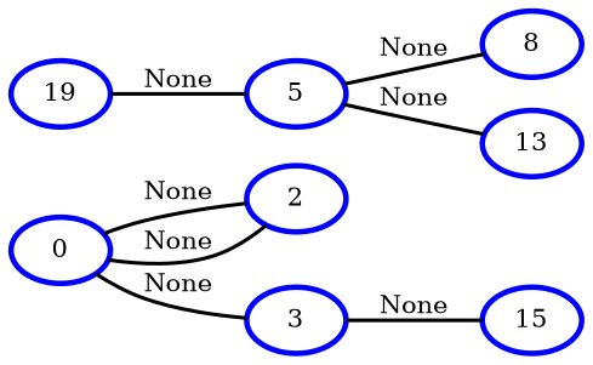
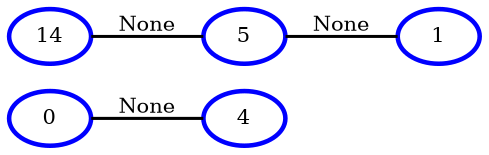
  graph {
    rankdir=LR
    node [color=Blue penwidth=3]
    edge [penwidth=2]
    n1 [label=0]
-   n2 [label=2]
-   n3 [label=3]
-   n4 [label=15]
-   n5 [label=8]
+   n3 [label=4]
+   n5 [label=1]
    n6 [label=5]
-   n7 [label=13]
-   n8 [label=19]
-   n1 -- n2 [label=None]
-   n1 -- n2 [label=None]
+   n8 [label=14]
    n1 -- n3 [label=None]
-   n3 -- n4 [label=None]
    n6 -- n5 [label=None]
-   n6 -- n7 [label=None]
    n8 -- n6 [label=None]
  }
